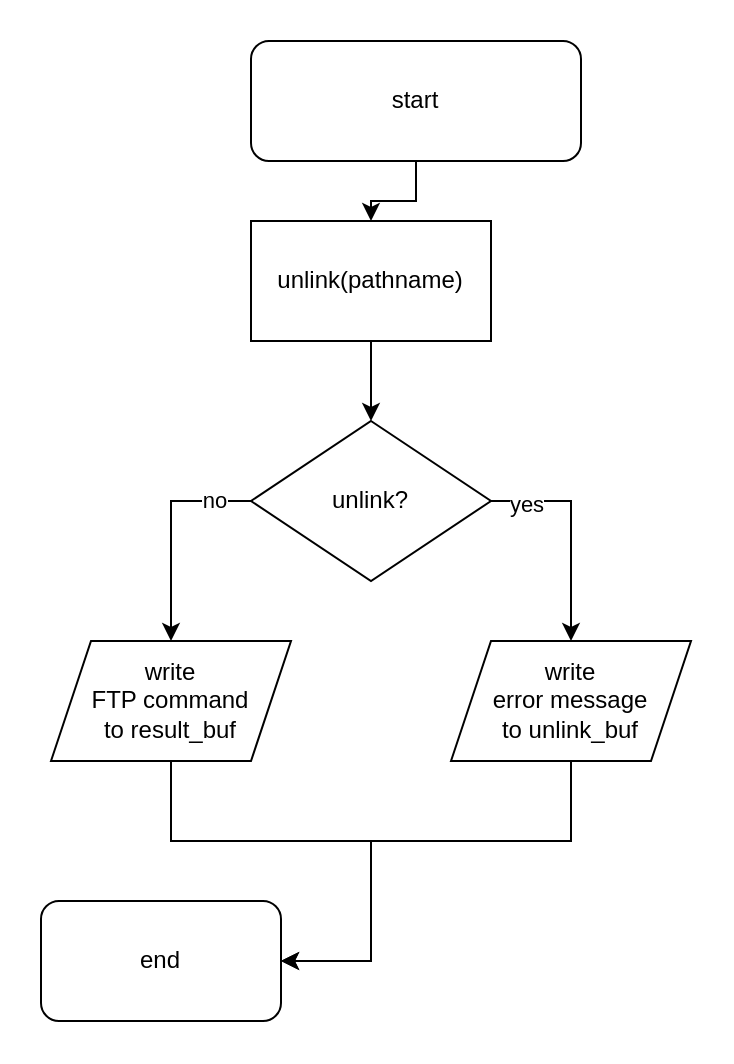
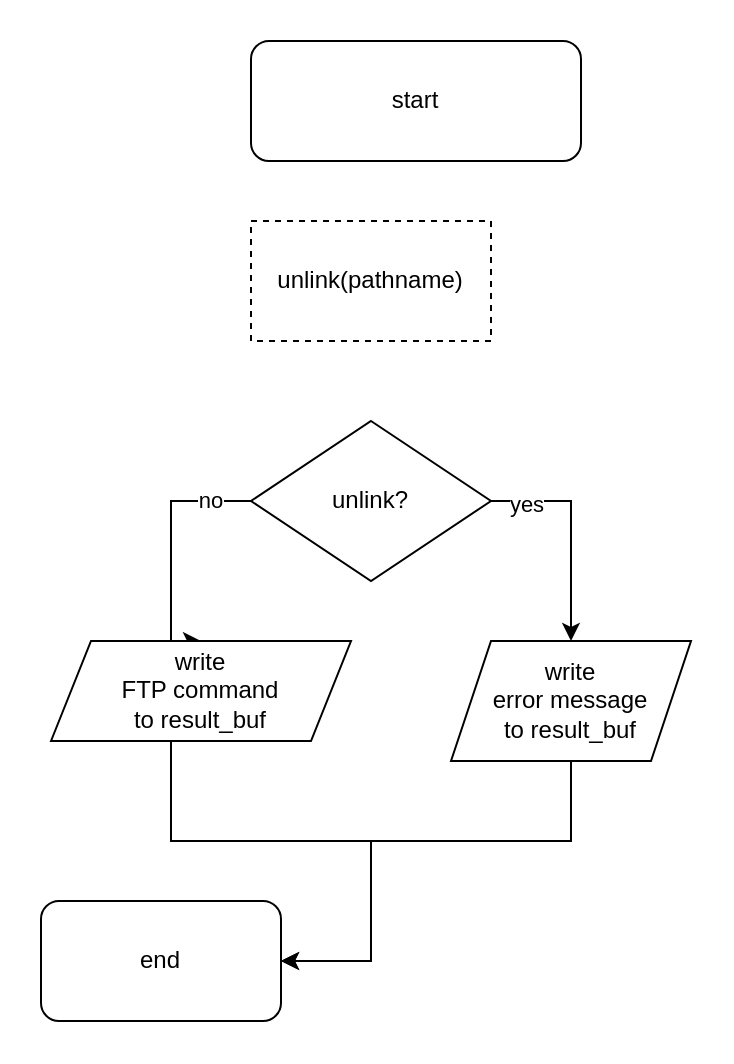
  <mxCell id="0" />
  <mxCell id="1" parent="0" />
- <mxCell id="2" value="" style="edgeStyle=orthogonalEdgeStyle;rounded=0;orthogonalLoop=1;jettySize=auto;html=1;entryX=0.5;entryY=0;entryDx=0;entryDy=0;" edge="1" parent="1" source="3" target="6"><mxGeometry relative="1" as="geometry"><mxPoint x="185" y="20" as="targetPoint" /></mxGeometry></mxCell>
  <mxCell id="3" value="start" style="rounded=1;whiteSpace=wrap;html=1;" vertex="1" parent="1"><mxGeometry x="125" y="20" width="165" height="60" as="geometry" /></mxCell>
  <mxCell id="4" value="end" style="rounded=1;whiteSpace=wrap;html=1;" vertex="1" parent="1"><mxGeometry x="20" y="450" width="120" height="60" as="geometry" /></mxCell>
- <mxCell id="5" value="" style="edgeStyle=orthogonalEdgeStyle;rounded=0;orthogonalLoop=1;jettySize=auto;html=1;" edge="1" parent="1" source="6" target="11"><mxGeometry relative="1" as="geometry" /></mxCell>
- <mxCell id="6" value="unlink(pathname)" style="rounded=0;whiteSpace=wrap;html=1;" vertex="1" parent="1"><mxGeometry x="125" y="110" width="120" height="60" as="geometry" /></mxCell>
+ <mxCell id="6" value="unlink(pathname)" style="rounded=0;whiteSpace=wrap;html=1;dashed=1;" vertex="1" parent="1"><mxGeometry x="125" y="110" width="120" height="60" as="geometry" /></mxCell>
  <mxCell id="7" value="" style="edgeStyle=orthogonalEdgeStyle;rounded=0;orthogonalLoop=1;jettySize=auto;html=1;" edge="1" parent="1" source="11" target="13"><mxGeometry relative="1" as="geometry"><Array as="points"><mxPoint x="285" y="250" /></Array></mxGeometry></mxCell>
  <mxCell id="8" value="yes" style="edgeLabel;html=1;align=center;verticalAlign=middle;resizable=0;points=[];" vertex="1" connectable="0" parent="7"><mxGeometry x="-0.698" y="-1" relative="1" as="geometry"><mxPoint as="offset" /></mxGeometry></mxCell>
  <mxCell id="9" style="edgeStyle=orthogonalEdgeStyle;rounded=0;orthogonalLoop=1;jettySize=auto;html=1;entryX=0.5;entryY=0;entryDx=0;entryDy=0;" edge="1" parent="1" source="11" target="15"><mxGeometry relative="1" as="geometry"><Array as="points"><mxPoint x="85" y="250" /></Array></mxGeometry></mxCell>
  <mxCell id="10" value="no" style="edgeLabel;html=1;align=center;verticalAlign=middle;resizable=0;points=[];" vertex="1" connectable="0" parent="9"><mxGeometry x="-0.661" y="-1" relative="1" as="geometry"><mxPoint as="offset" /></mxGeometry></mxCell>
  <mxCell id="11" value="unlink?" style="rhombus;whiteSpace=wrap;html=1;" vertex="1" parent="1"><mxGeometry x="125" y="210" width="120" height="80" as="geometry" /></mxCell>
  <mxCell id="12" value="" style="edgeStyle=orthogonalEdgeStyle;rounded=0;orthogonalLoop=1;jettySize=auto;html=1;" edge="1" parent="1" source="13" target="4"><mxGeometry relative="1" as="geometry"><Array as="points"><mxPoint x="285" y="420" /><mxPoint x="185" y="420" /></Array></mxGeometry></mxCell>
- <mxCell id="13" value="write&lt;div&gt;error message&lt;/div&gt;&lt;div&gt;to unlink_buf&lt;/div&gt;" style="shape=parallelogram;perimeter=parallelogramPerimeter;whiteSpace=wrap;html=1;fixedSize=1;" vertex="1" parent="1"><mxGeometry x="225" y="320" width="120" height="60" as="geometry" /></mxCell>
+ <mxCell id="13" value="write&lt;div&gt;error message&lt;/div&gt;&lt;div&gt;to result_buf&lt;/div&gt;" style="shape=parallelogram;perimeter=parallelogramPerimeter;whiteSpace=wrap;html=1;fixedSize=1;" vertex="1" parent="1"><mxGeometry x="225" y="320" width="120" height="60" as="geometry" /></mxCell>
  <mxCell id="14" style="edgeStyle=orthogonalEdgeStyle;rounded=0;orthogonalLoop=1;jettySize=auto;html=1;" edge="1" parent="1" source="15" target="4"><mxGeometry relative="1" as="geometry"><Array as="points"><mxPoint x="85" y="420" /><mxPoint x="185" y="420" /></Array></mxGeometry></mxCell>
- <mxCell id="15" value="write&lt;div&gt;FTP command&lt;/div&gt;&lt;div&gt;to result_buf&lt;/div&gt;" style="shape=parallelogram;perimeter=parallelogramPerimeter;whiteSpace=wrap;html=1;fixedSize=1;" vertex="1" parent="1"><mxGeometry x="25" y="320" width="120" height="60" as="geometry" /></mxCell>
+ <mxCell id="15" value="write&lt;div&gt;FTP command&lt;/div&gt;&lt;div&gt;to result_buf&lt;/div&gt;" style="shape=parallelogram;perimeter=parallelogramPerimeter;whiteSpace=wrap;html=1;fixedSize=1;" vertex="1" parent="1"><mxGeometry x="25" y="320" width="150" height="50" as="geometry" /></mxCell>
